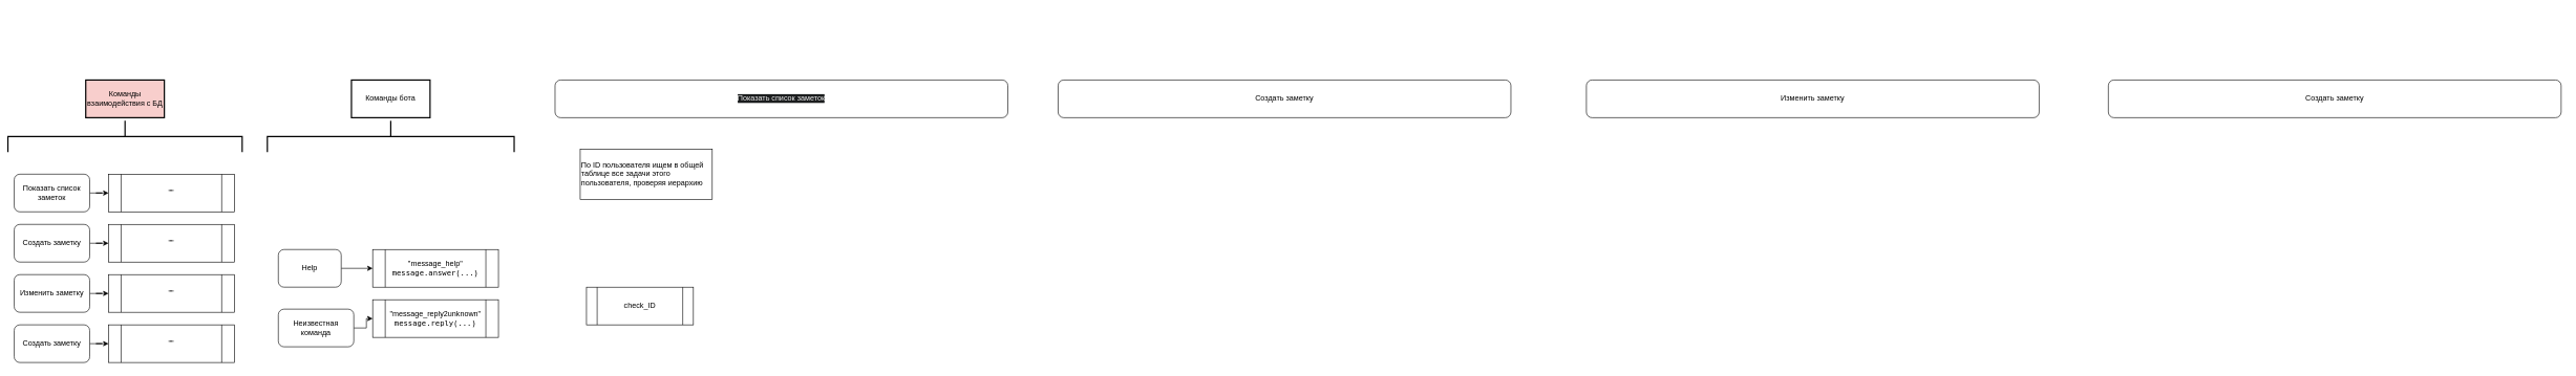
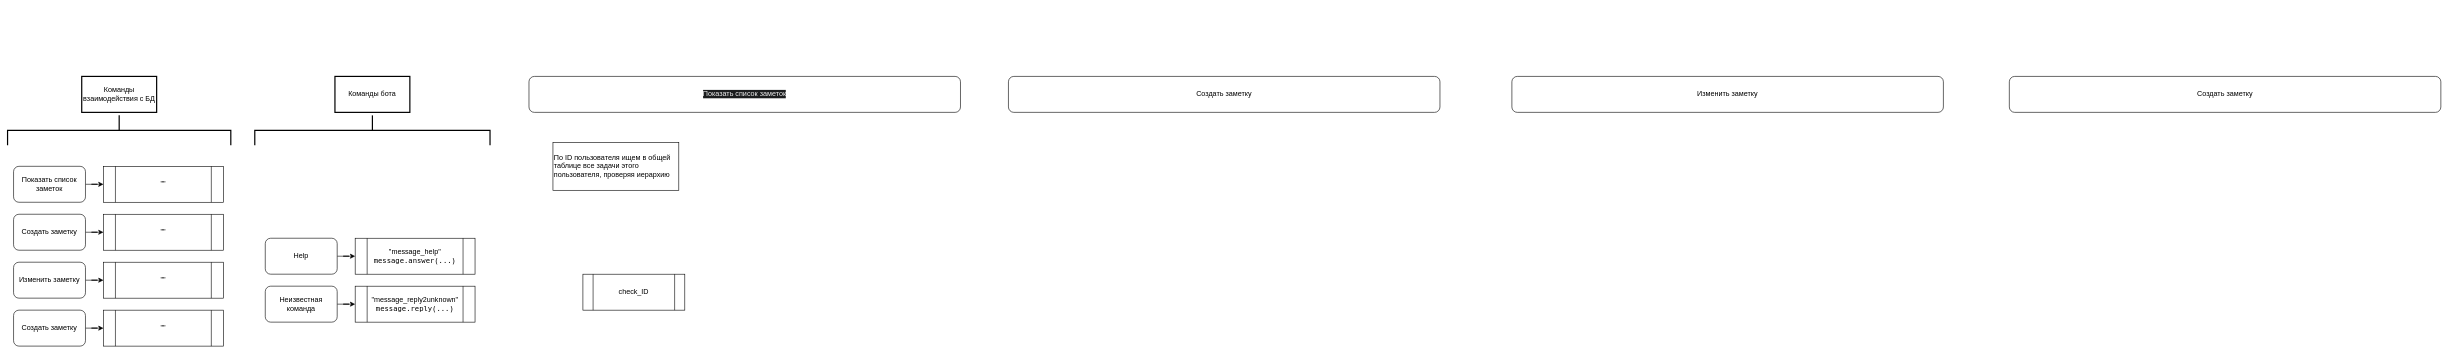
  <mxCell id="0" />
  <mxCell id="1" parent="0" />
  <mxCell id="2" value="" style="edgeStyle=orthogonalEdgeStyle;rounded=0;orthogonalLoop=1;jettySize=auto;html=1;" parent="1" source="3" target="4" edge="1"><mxGeometry relative="1" as="geometry" /></mxCell>
- <mxCell id="3" value="Неизвестная команда" style="whiteSpace=wrap;html=1;rounded=1;" parent="1" vertex="1"><mxGeometry x="440" y="492" width="120" height="60" as="geometry" /></mxCell>
+ <mxCell id="3" value="Неизвестная команда" style="whiteSpace=wrap;html=1;rounded=1;" parent="1" vertex="1"><mxGeometry x="440" y="477" width="120" height="60" as="geometry" /></mxCell>
  <mxCell id="4" value="&quot;message_reply2&lt;span style=&quot;text-align: left; background-color: initial;&quot;&gt;unknown&quot;&lt;/span&gt;&lt;div&gt;&lt;code&gt;message.reply(...)&lt;/code&gt;&lt;span style=&quot;text-align: left; background-color: initial;&quot;&gt;&lt;br&gt;&lt;/span&gt;&lt;/div&gt;" style="shape=process;whiteSpace=wrap;html=1;backgroundOutline=1;" parent="1" vertex="1"><mxGeometry x="590" y="477" width="200" height="60" as="geometry" /></mxCell>
  <mxCell id="5" value="" style="edgeStyle=orthogonalEdgeStyle;rounded=0;orthogonalLoop=1;jettySize=auto;html=1;" parent="1" source="6" target="7" edge="1"><mxGeometry relative="1" as="geometry" /></mxCell>
- <mxCell id="6" value="Help" style="whiteSpace=wrap;html=1;rounded=1;" parent="1" vertex="1"><mxGeometry x="440" y="397" width="100" height="60" as="geometry" /></mxCell>
+ <mxCell id="6" value="Help" style="whiteSpace=wrap;html=1;rounded=1;" parent="1" vertex="1"><mxGeometry x="440" y="397" width="120" height="60" as="geometry" /></mxCell>
  <mxCell id="7" value="&quot;message_help&lt;span style=&quot;text-align: left; background-color: initial;&quot;&gt;&quot;&lt;/span&gt;&lt;div&gt;&lt;code&gt;message.answer(...)&lt;/code&gt;&lt;span style=&quot;text-align: left; background-color: initial;&quot;&gt;&lt;br&gt;&lt;/span&gt;&lt;/div&gt;" style="shape=process;whiteSpace=wrap;html=1;backgroundOutline=1;" parent="1" vertex="1"><mxGeometry x="590" y="397" width="200" height="60" as="geometry" /></mxCell>
  <mxCell id="8" value="" style="edgeStyle=orthogonalEdgeStyle;rounded=0;orthogonalLoop=1;jettySize=auto;html=1;" parent="1" source="9" target="10" edge="1"><mxGeometry relative="1" as="geometry" /></mxCell>
  <mxCell id="9" value="&lt;div&gt;Показать список заметок&lt;br&gt;&lt;/div&gt;" style="whiteSpace=wrap;html=1;rounded=1;" parent="1" vertex="1"><mxGeometry x="20" y="277" width="120" height="60" as="geometry" /></mxCell>
  <mxCell id="10" value="&quot;&lt;span style=&quot;text-align: left; background-color: initial;&quot;&gt;&quot;&lt;/span&gt;" style="shape=process;whiteSpace=wrap;html=1;backgroundOutline=1;" parent="1" vertex="1"><mxGeometry x="170" y="277" width="200" height="60" as="geometry" /></mxCell>
  <mxCell id="11" value="" style="edgeStyle=orthogonalEdgeStyle;rounded=0;orthogonalLoop=1;jettySize=auto;html=1;" parent="1" source="12" target="13" edge="1"><mxGeometry relative="1" as="geometry" /></mxCell>
  <mxCell id="12" value="Создать заметку" style="whiteSpace=wrap;html=1;rounded=1;" parent="1" vertex="1"><mxGeometry x="20" y="357" width="120" height="60" as="geometry" /></mxCell>
  <mxCell id="13" value="&quot;&lt;span style=&quot;text-align: left; background-color: initial;&quot;&gt;&quot;&lt;/span&gt;" style="shape=process;whiteSpace=wrap;html=1;backgroundOutline=1;" parent="1" vertex="1"><mxGeometry x="170" y="357" width="200" height="60" as="geometry" /></mxCell>
  <mxCell id="14" value="" style="edgeStyle=orthogonalEdgeStyle;rounded=0;orthogonalLoop=1;jettySize=auto;html=1;" parent="1" source="15" target="16" edge="1"><mxGeometry relative="1" as="geometry" /></mxCell>
  <mxCell id="15" value="Изменить заметку" style="whiteSpace=wrap;html=1;rounded=1;" parent="1" vertex="1"><mxGeometry x="20" y="437" width="120" height="60" as="geometry" /></mxCell>
  <mxCell id="16" value="&quot;&lt;span style=&quot;text-align: left; background-color: initial;&quot;&gt;&quot;&lt;/span&gt;" style="shape=process;whiteSpace=wrap;html=1;backgroundOutline=1;" parent="1" vertex="1"><mxGeometry x="170" y="437" width="200" height="60" as="geometry" /></mxCell>
  <mxCell id="17" value="" style="edgeStyle=orthogonalEdgeStyle;rounded=0;orthogonalLoop=1;jettySize=auto;html=1;" parent="1" source="18" target="19" edge="1"><mxGeometry relative="1" as="geometry" /></mxCell>
  <mxCell id="18" value="&lt;div&gt;Создать заметку&lt;br&gt;&lt;/div&gt;" style="whiteSpace=wrap;html=1;rounded=1;" parent="1" vertex="1"><mxGeometry x="20" y="517" width="120" height="60" as="geometry" /></mxCell>
  <mxCell id="19" value="&quot;&lt;span style=&quot;text-align: left; background-color: initial;&quot;&gt;&quot;&lt;/span&gt;" style="shape=process;whiteSpace=wrap;html=1;backgroundOutline=1;" parent="1" vertex="1"><mxGeometry x="170" y="517" width="200" height="60" as="geometry" /></mxCell>
  <mxCell id="20" value="" style="strokeWidth=2;html=1;shape=mxgraph.flowchart.annotation_2;align=left;labelPosition=right;pointerEvents=1;rotation=90;" parent="1" vertex="1"><mxGeometry x="171.25" y="30.75" width="50" height="372.5" as="geometry" /></mxCell>
- <mxCell id="21" value="Команды взаимодействия с БД" style="whiteSpace=wrap;html=1;align=center;strokeWidth=2;pointerEvents=1;fillColor=#f8cecc;" parent="1" vertex="1"><mxGeometry x="133.75" y="127" width="125" height="60" as="geometry" /></mxCell>
+ <mxCell id="21" value="Команды взаимодействия с БД" style="whiteSpace=wrap;html=1;align=center;strokeWidth=2;pointerEvents=1;" parent="1" vertex="1"><mxGeometry x="133.75" y="127" width="125" height="60" as="geometry" /></mxCell>
  <mxCell id="22" value="" style="strokeWidth=2;html=1;shape=mxgraph.flowchart.annotation_2;align=left;labelPosition=right;pointerEvents=1;rotation=90;" parent="1" vertex="1"><mxGeometry x="593.75" y="20.75" width="50" height="392.5" as="geometry" /></mxCell>
  <mxCell id="23" value="Команды бота" style="whiteSpace=wrap;html=1;align=center;strokeWidth=2;pointerEvents=1;" parent="1" vertex="1"><mxGeometry x="556.25" y="127" width="125" height="60" as="geometry" /></mxCell>
  <mxCell id="24" value="&lt;span style=&quot;color: rgb(240, 240, 240); font-family: Helvetica; font-size: 12px; font-style: normal; font-variant-ligatures: normal; font-variant-caps: normal; font-weight: 400; letter-spacing: normal; orphans: 2; text-align: center; text-indent: 0px; text-transform: none; widows: 2; word-spacing: 0px; -webkit-text-stroke-width: 0px; white-space: normal; background-color: rgb(27, 29, 30); text-decoration-thickness: initial; text-decoration-style: initial; text-decoration-color: initial; display: inline !important; float: none;&quot;&gt;Показать список заметок&lt;/span&gt;" style="whiteSpace=wrap;html=1;rounded=1;" parent="1" vertex="1"><mxGeometry x="880" y="127" width="720" height="60" as="geometry" /></mxCell>
  <mxCell id="25" value="Создать заметку" style="whiteSpace=wrap;html=1;rounded=1;" parent="1" vertex="1"><mxGeometry x="1680" y="127" width="720" height="60" as="geometry" /></mxCell>
  <mxCell id="26" value="Изменить заметку" style="whiteSpace=wrap;html=1;rounded=1;" parent="1" vertex="1"><mxGeometry x="2520" y="127" width="720" height="60" as="geometry" /></mxCell>
  <mxCell id="27" value="Создать заметку" style="whiteSpace=wrap;html=1;rounded=1;" parent="1" vertex="1"><mxGeometry x="3350" y="127" width="720" height="60" as="geometry" /></mxCell>
- <mxCell id="28" value="check_ID" style="shape=process;whiteSpace=wrap;html=1;backgroundOutline=1;" parent="1" vertex="1"><mxGeometry x="930" y="457" width="170" height="60" as="geometry" /></mxCell>
+ <mxCell id="28" value="check_ID" style="shape=process;whiteSpace=wrap;html=1;backgroundOutline=1;" parent="1" vertex="1"><mxGeometry x="970" y="457" width="170" height="60" as="geometry" /></mxCell>
  <mxCell id="29" value="&lt;div style=&quot;&quot;&gt;По ID пользователя ищем в общей таблице все задачи этого пользователя, проверяя иерархию&lt;/div&gt;" style="rounded=0;whiteSpace=wrap;html=1;align=left;" parent="1" vertex="1"><mxGeometry x="920" y="237" width="210" height="80" as="geometry" /></mxCell>
